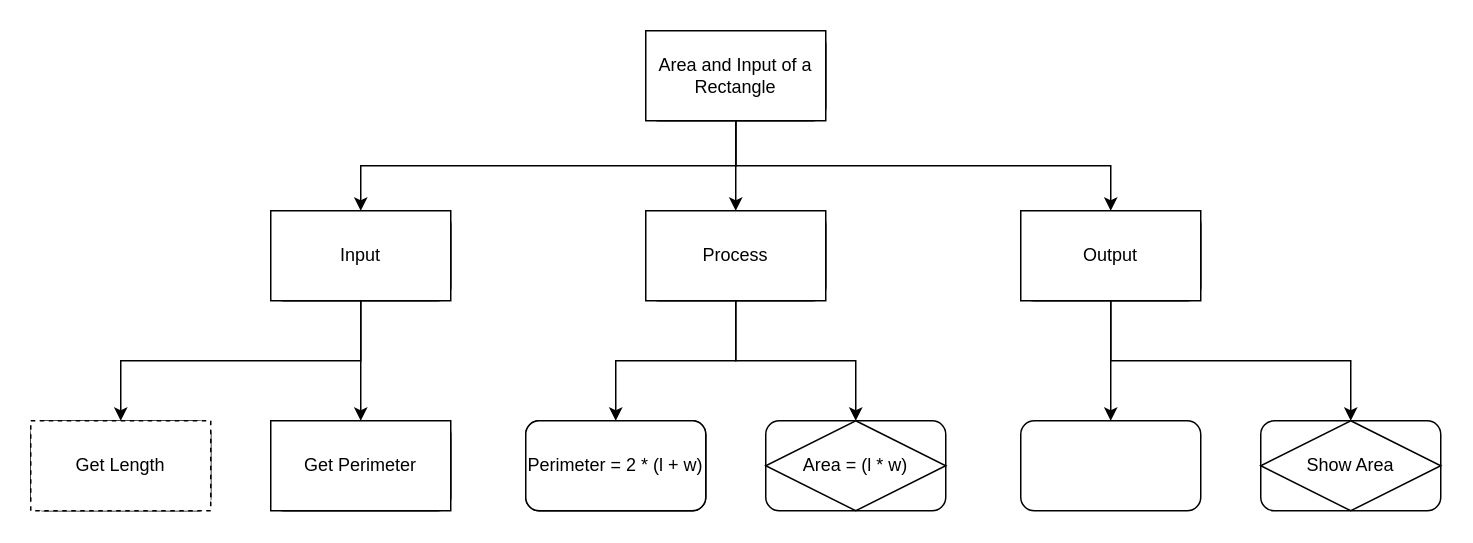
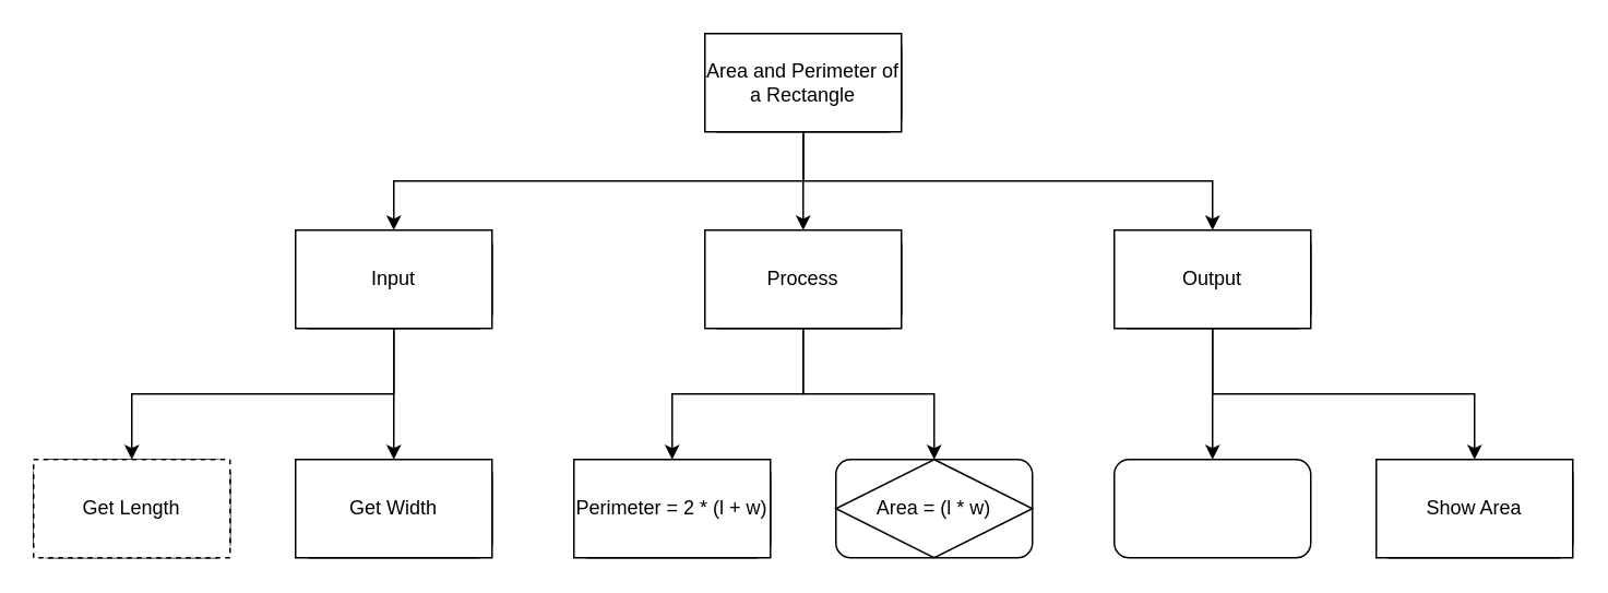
  <mxCell id="0" />
  <mxCell id="1" parent="0" />
  <mxCell id="2" value="" style="edgeStyle=orthogonalEdgeStyle;html=1;" parent="1" source="4" target="19" edge="1"><mxGeometry relative="1" as="geometry" /></mxCell>
  <mxCell id="3" style="edgeStyle=orthogonalEdgeStyle;html=1;entryX=0.5;entryY=0;entryDx=0;entryDy=0;rounded=0;" parent="1" source="4" target="20" edge="1"><mxGeometry relative="1" as="geometry"><Array as="points"><mxPoint x="240" y="240" /><mxPoint x="80" y="240" /></Array></mxGeometry></mxCell>
  <mxCell id="4" value="Input" style="rounded=1;whiteSpace=wrap;html=1;" parent="1" vertex="1"><mxGeometry x="180" y="140" width="120" height="60" as="geometry" /></mxCell>
  <mxCell id="5" style="edgeStyle=none;html=1;" parent="1" source="8" target="15" edge="1"><mxGeometry relative="1" as="geometry" /></mxCell>
  <mxCell id="6" style="edgeStyle=orthogonalEdgeStyle;html=1;entryX=0.5;entryY=0;entryDx=0;entryDy=0;rounded=0;" parent="1" source="8" target="4" edge="1"><mxGeometry relative="1" as="geometry"><Array as="points"><mxPoint x="490" y="110" /><mxPoint x="240" y="110" /></Array></mxGeometry></mxCell>
  <mxCell id="7" style="edgeStyle=orthogonalEdgeStyle;html=1;rounded=0;" parent="1" source="8" target="11" edge="1"><mxGeometry relative="1" as="geometry"><Array as="points"><mxPoint x="490" y="110" /><mxPoint x="740" y="110" /></Array></mxGeometry></mxCell>
  <mxCell id="8" value="Area and Perimeter" style="rounded=1;whiteSpace=wrap;html=1;" parent="1" vertex="1"><mxGeometry x="430" y="20" width="120" height="60" as="geometry" /></mxCell>
  <mxCell id="9" value="" style="edgeStyle=orthogonalEdgeStyle;html=1;" parent="1" source="11" target="16" edge="1"><mxGeometry relative="1" as="geometry" /></mxCell>
  <mxCell id="10" style="edgeStyle=orthogonalEdgeStyle;html=1;entryX=0.5;entryY=0;entryDx=0;entryDy=0;rounded=0;" parent="1" source="11" target="12" edge="1"><mxGeometry relative="1" as="geometry"><Array as="points"><mxPoint x="740" y="240" /><mxPoint x="900" y="240" /></Array></mxGeometry></mxCell>
  <mxCell id="11" value="Output" style="rounded=1;whiteSpace=wrap;html=1;" parent="1" vertex="1"><mxGeometry x="680" y="140" width="120" height="60" as="geometry" /></mxCell>
  <mxCell id="12" value="" style="rounded=1;whiteSpace=wrap;html=1;" parent="1" vertex="1"><mxGeometry x="840" y="280" width="120" height="60" as="geometry" /></mxCell>
  <mxCell id="13" style="edgeStyle=orthogonalEdgeStyle;html=1;rounded=0;" parent="1" source="15" target="18" edge="1"><mxGeometry relative="1" as="geometry" /></mxCell>
  <mxCell id="14" style="edgeStyle=orthogonalEdgeStyle;html=1;rounded=0;" parent="1" source="15" target="17" edge="1"><mxGeometry relative="1" as="geometry" /></mxCell>
  <mxCell id="15" value="Process" style="rounded=1;whiteSpace=wrap;html=1;" parent="1" vertex="1"><mxGeometry x="430" y="140" width="120" height="60" as="geometry" /></mxCell>
  <mxCell id="16" value="" style="rounded=1;whiteSpace=wrap;html=1;" parent="1" vertex="1"><mxGeometry x="680" y="280" width="120" height="60" as="geometry" /></mxCell>
  <mxCell id="17" value="" style="rounded=1;whiteSpace=wrap;html=1;" parent="1" vertex="1"><mxGeometry x="510" y="280" width="120" height="60" as="geometry" /></mxCell>
  <mxCell id="18" value="" style="rounded=1;whiteSpace=wrap;html=1;" parent="1" vertex="1"><mxGeometry x="350" y="280" width="120" height="60" as="geometry" /></mxCell>
  <mxCell id="19" value="" style="rounded=1;whiteSpace=wrap;html=1;" parent="1" vertex="1"><mxGeometry x="180" y="280" width="120" height="60" as="geometry" /></mxCell>
  <mxCell id="20" value="" style="rounded=1;whiteSpace=wrap;html=1;" parent="1" vertex="1"><mxGeometry x="20" y="280" width="120" height="60" as="geometry" /></mxCell>
  <mxCell id="21" value="Get Length" style="rounded=0;whiteSpace=wrap;html=1;dashed=1;" parent="1" vertex="1"><mxGeometry x="20" y="280" width="120" height="60" as="geometry" /></mxCell>
- <mxCell id="22" value="Get Perimeter" style="rounded=0;whiteSpace=wrap;html=1;" parent="1" vertex="1"><mxGeometry x="180" y="280" width="120" height="60" as="geometry" /></mxCell>
- <mxCell id="23" value="Perimeter = 2 * (l + w)" style="whiteSpace=wrap;html=1;rounded=1;" parent="1" vertex="1"><mxGeometry x="350" y="280" width="120" height="60" as="geometry" /></mxCell>
+ <mxCell id="22" value="Get Width" style="rounded=0;whiteSpace=wrap;html=1;" parent="1" vertex="1"><mxGeometry x="180" y="280" width="120" height="60" as="geometry" /></mxCell>
+ <mxCell id="23" value="Perimeter = 2 * (l + w)" style="rounded=0;whiteSpace=wrap;html=1;" parent="1" vertex="1"><mxGeometry x="350" y="280" width="120" height="60" as="geometry" /></mxCell>
  <mxCell id="24" value="Area = (l * w)" style="rhombus;whiteSpace=wrap;html=1;" parent="1" vertex="1"><mxGeometry x="510" y="280" width="120" height="60" as="geometry" /></mxCell>
- <mxCell id="25" value="Show Area" style="rhombus;whiteSpace=wrap;html=1;" parent="1" vertex="1"><mxGeometry x="840" y="280" width="120" height="60" as="geometry" /></mxCell>
+ <mxCell id="25" value="Show Area" style="rounded=0;whiteSpace=wrap;html=1;" parent="1" vertex="1"><mxGeometry x="840" y="280" width="120" height="60" as="geometry" /></mxCell>
  <mxCell id="26" value="Input" style="rounded=0;whiteSpace=wrap;html=1;" parent="1" vertex="1"><mxGeometry x="180" y="140" width="120" height="60" as="geometry" /></mxCell>
  <mxCell id="27" value="Process" style="rounded=0;whiteSpace=wrap;html=1;" parent="1" vertex="1"><mxGeometry x="430" y="140" width="120" height="60" as="geometry" /></mxCell>
  <mxCell id="28" value="Output" style="rounded=0;whiteSpace=wrap;html=1;" parent="1" vertex="1"><mxGeometry x="680" y="140" width="120" height="60" as="geometry" /></mxCell>
- <mxCell id="29" value="Area and Input of a Rectangle" style="rounded=0;whiteSpace=wrap;html=1;" parent="1" vertex="1"><mxGeometry x="430" y="20" width="120" height="60" as="geometry" /></mxCell>
+ <mxCell id="29" value="Area and Perimeter of a Rectangle" style="rounded=0;whiteSpace=wrap;html=1;" parent="1" vertex="1"><mxGeometry x="430" y="20" width="120" height="60" as="geometry" /></mxCell>
